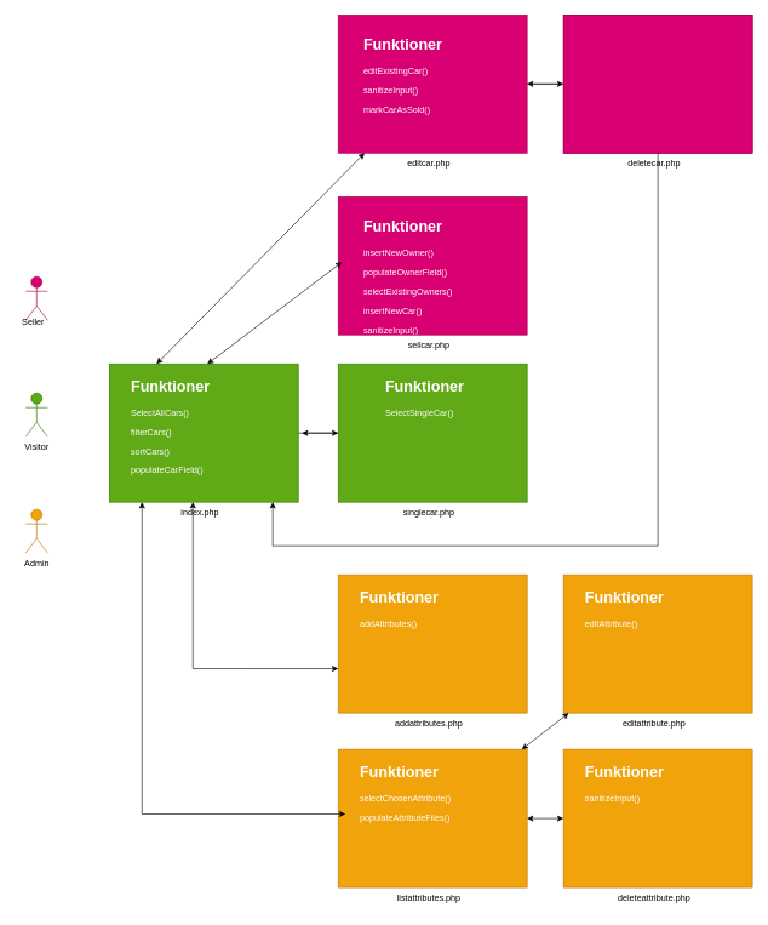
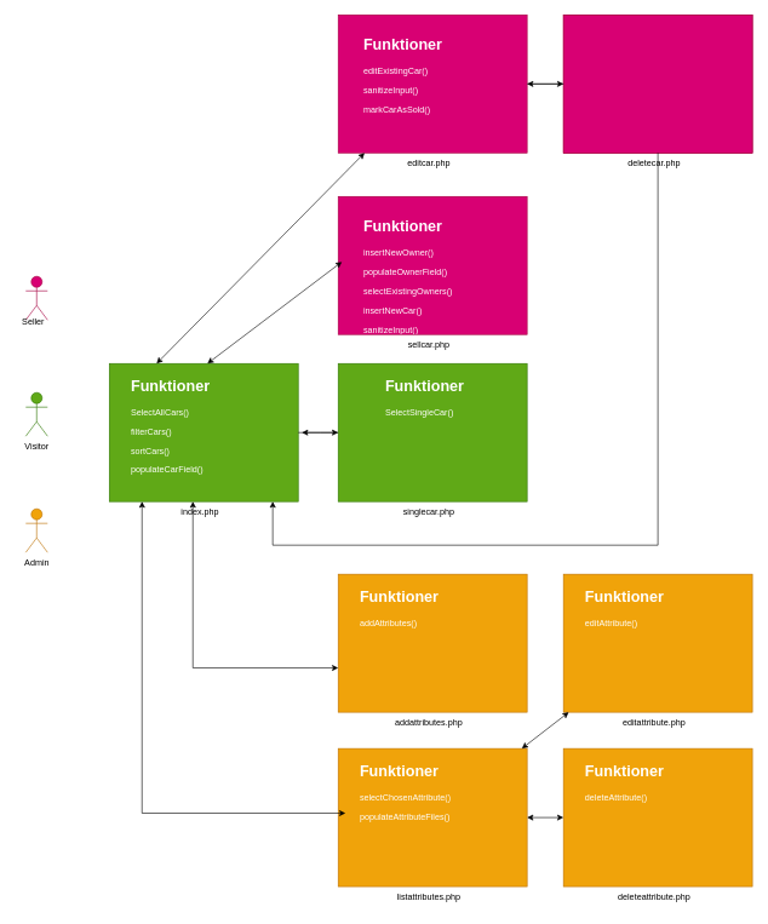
  <mxCell id="0" />
  <mxCell id="1" parent="0" />
  <mxCell id="2" value="Seller" style="shape=umlActor;verticalLabelPosition=bottom;verticalAlign=top;html=1;outlineConnect=0;fillColor=#d80073;strokeColor=#A50040;fontColor=#ffffff;" parent="1" vertex="1"><mxGeometry x="35" y="380" width="30" height="60" as="geometry" /></mxCell>
  <mxCell id="3" value="&lt;font color=&quot;#000000&quot;&gt;Visitor&lt;/font&gt;&lt;div&gt;&lt;br&gt;&lt;/div&gt;" style="shape=umlActor;verticalLabelPosition=bottom;verticalAlign=top;html=1;outlineConnect=0;fillColor=#60a917;fontColor=#ffffff;strokeColor=#2D7600;" parent="1" vertex="1"><mxGeometry x="35" y="540" width="30" height="60" as="geometry" /></mxCell>
  <mxCell id="4" value="&lt;div&gt;Admin&lt;/div&gt;" style="shape=umlActor;verticalLabelPosition=bottom;verticalAlign=top;html=1;outlineConnect=0;fillColor=#f0a30a;fontColor=#000000;strokeColor=#BD7000;" parent="1" vertex="1"><mxGeometry x="35" y="700" width="30" height="60" as="geometry" /></mxCell>
  <mxCell id="5" value="" style="group" parent="1" vertex="1" connectable="0"><mxGeometry x="150" y="500" width="260" height="220" as="geometry" /></mxCell>
  <mxCell id="6" value="" style="rounded=0;whiteSpace=wrap;html=1;fillColor=#60a917;fontColor=#ffffff;strokeColor=#2D7600;" parent="5" vertex="1"><mxGeometry width="260" height="190" as="geometry" /></mxCell>
  <mxCell id="7" value="index.php" style="text;html=1;align=center;verticalAlign=middle;whiteSpace=wrap;rounded=0;" parent="5" vertex="1"><mxGeometry x="95" y="190" width="60" height="30" as="geometry" /></mxCell>
  <mxCell id="8" value="&lt;h1&gt;&lt;font color=&quot;#ffffff&quot; style=&quot;font-size: 21px;&quot;&gt;Funktioner&lt;/font&gt;&lt;/h1&gt;&lt;p&gt;&lt;font color=&quot;#ffffff&quot;&gt;SelectAllCars()&lt;/font&gt;&lt;/p&gt;&lt;p&gt;&lt;font color=&quot;#ffffff&quot;&gt;filterCars()&lt;/font&gt;&lt;/p&gt;&lt;p&gt;&lt;font color=&quot;#ffffff&quot;&gt;sortCars()&lt;/font&gt;&lt;/p&gt;&lt;p&gt;&lt;font color=&quot;#ffffff&quot;&gt;populateCarField()&lt;/font&gt;&lt;/p&gt;" style="text;html=1;spacing=5;spacingTop=-20;whiteSpace=wrap;overflow=hidden;rounded=0;" parent="5" vertex="1"><mxGeometry x="25" y="10" width="190" height="145" as="geometry" /></mxCell>
  <mxCell id="9" value="" style="group" parent="1" vertex="1" connectable="0"><mxGeometry x="465" y="500" width="260" height="220" as="geometry" /></mxCell>
  <mxCell id="10" style="edgeStyle=orthogonalEdgeStyle;rounded=0;orthogonalLoop=1;jettySize=auto;html=1;" parent="9" source="11" edge="1"><mxGeometry relative="1" as="geometry"><mxPoint x="-50" y="95.0" as="targetPoint" /></mxGeometry></mxCell>
  <mxCell id="11" value="" style="rounded=0;whiteSpace=wrap;html=1;fillColor=#60a917;fontColor=#ffffff;strokeColor=#2D7600;" parent="9" vertex="1"><mxGeometry width="260" height="190" as="geometry" /></mxCell>
  <mxCell id="12" value="singlecar.php" style="text;html=1;align=center;verticalAlign=middle;whiteSpace=wrap;rounded=0;" parent="9" vertex="1"><mxGeometry x="95" y="190" width="60" height="30" as="geometry" /></mxCell>
  <mxCell id="13" value="&lt;h1&gt;&lt;font color=&quot;#ffffff&quot; style=&quot;font-size: 21px;&quot;&gt;Funktioner&lt;/font&gt;&lt;/h1&gt;&lt;p&gt;&lt;font color=&quot;#ffffff&quot;&gt;SelectSingleCar()&lt;/font&gt;&lt;/p&gt;&lt;p&gt;&lt;br&gt;&lt;/p&gt;" style="text;html=1;spacing=5;spacingTop=-20;whiteSpace=wrap;overflow=hidden;rounded=0;" parent="9" vertex="1"><mxGeometry x="60" y="10" width="190" height="120" as="geometry" /></mxCell>
  <mxCell id="14" value="" style="group" parent="1" vertex="1" connectable="0"><mxGeometry x="465" y="270" width="260" height="220" as="geometry" /></mxCell>
  <mxCell id="15" value="" style="rounded=0;whiteSpace=wrap;html=1;fillColor=#d80073;fontColor=#ffffff;strokeColor=#A50040;" parent="14" vertex="1"><mxGeometry width="260" height="190" as="geometry" /></mxCell>
  <mxCell id="16" value="sellcar.php" style="text;html=1;align=center;verticalAlign=middle;whiteSpace=wrap;rounded=0;" parent="14" vertex="1"><mxGeometry x="95" y="190" width="60" height="30" as="geometry" /></mxCell>
  <mxCell id="17" value="&lt;h1&gt;&lt;font color=&quot;#ffffff&quot; style=&quot;font-size: 21px;&quot;&gt;Funktioner&lt;/font&gt;&lt;/h1&gt;&lt;p&gt;&lt;font color=&quot;#ffffff&quot;&gt;insertNewOwner()&lt;/font&gt;&lt;/p&gt;&lt;p&gt;&lt;font color=&quot;#ffffff&quot;&gt;populateOwnerField()&lt;/font&gt;&lt;/p&gt;&lt;p&gt;&lt;font color=&quot;#ffffff&quot;&gt;selectExistingOwners()&lt;/font&gt;&lt;/p&gt;&lt;p&gt;&lt;font color=&quot;#ffffff&quot;&gt;insertNewCar()&lt;/font&gt;&lt;/p&gt;&lt;p&gt;&lt;font color=&quot;#ffffff&quot;&gt;sanitizeInput()&lt;/font&gt;&lt;/p&gt;&lt;p&gt;&lt;br&gt;&lt;/p&gt;" style="text;html=1;spacing=5;spacingTop=-20;whiteSpace=wrap;overflow=hidden;rounded=0;" parent="14" vertex="1"><mxGeometry x="30" y="20" width="190" height="170" as="geometry" /></mxCell>
  <mxCell id="18" value="" style="group" parent="1" vertex="1" connectable="0"><mxGeometry x="465" y="20" width="260" height="220" as="geometry" /></mxCell>
  <mxCell id="19" value="editcar.php" style="text;html=1;align=center;verticalAlign=middle;whiteSpace=wrap;rounded=0;" parent="18" vertex="1"><mxGeometry x="95" y="190" width="60" height="30" as="geometry" /></mxCell>
  <mxCell id="20" value="" style="group" parent="18" vertex="1" connectable="0"><mxGeometry width="260" height="190" as="geometry" /></mxCell>
  <mxCell id="21" value="" style="rounded=0;whiteSpace=wrap;html=1;fillColor=#d80073;fontColor=#ffffff;strokeColor=#A50040;" parent="20" vertex="1"><mxGeometry width="260" height="190" as="geometry" /></mxCell>
  <mxCell id="22" value="&lt;h1&gt;&lt;font color=&quot;#ffffff&quot; style=&quot;font-size: 21px;&quot;&gt;Funktioner&lt;/font&gt;&lt;/h1&gt;&lt;p&gt;&lt;font color=&quot;#ffffff&quot;&gt;editExistingCar()&lt;/font&gt;&lt;/p&gt;&lt;p&gt;&lt;font color=&quot;#ffffff&quot;&gt;sanitizeInput()&lt;/font&gt;&lt;/p&gt;&lt;p&gt;&lt;font color=&quot;#ffffff&quot;&gt;markCarAsSold()&lt;/font&gt;&lt;/p&gt;&lt;p&gt;&lt;br&gt;&lt;/p&gt;" style="text;html=1;spacing=5;spacingTop=-20;whiteSpace=wrap;overflow=hidden;rounded=0;" parent="20" vertex="1"><mxGeometry x="30" y="20" width="190" height="150" as="geometry" /></mxCell>
  <mxCell id="23" value="" style="group" parent="1" vertex="1" connectable="0"><mxGeometry x="775" y="20" width="260" height="220" as="geometry" /></mxCell>
  <mxCell id="24" value="deletecar.php" style="text;html=1;align=center;verticalAlign=middle;whiteSpace=wrap;rounded=0;" parent="23" vertex="1"><mxGeometry x="95" y="190" width="60" height="30" as="geometry" /></mxCell>
  <mxCell id="25" value="" style="group;fillColor=#d80073;fontColor=#ffffff;strokeColor=#A50040;" parent="23" vertex="1" connectable="0"><mxGeometry width="260" height="190" as="geometry" /></mxCell>
  <mxCell id="26" value="" style="rounded=0;whiteSpace=wrap;html=1;fillColor=#d80073;fontColor=#ffffff;strokeColor=#A50040;" parent="25" vertex="1"><mxGeometry width="260" height="190" as="geometry" /></mxCell>
  <mxCell id="27" value="Seller" style="text;html=1;align=center;verticalAlign=middle;resizable=0;points=[];autosize=1;strokeColor=none;fillColor=none;" parent="1" vertex="1"><mxGeometry x="20" y="428" width="50" height="30" as="geometry" /></mxCell>
  <mxCell id="28" style="edgeStyle=orthogonalEdgeStyle;rounded=0;orthogonalLoop=1;jettySize=auto;html=1;" parent="1" source="6" target="11" edge="1"><mxGeometry relative="1" as="geometry" /></mxCell>
  <mxCell id="29" value="" style="endArrow=classic;startArrow=classic;html=1;rounded=0;" parent="1" edge="1"><mxGeometry width="50" height="50" relative="1" as="geometry"><mxPoint x="285" y="500" as="sourcePoint" /><mxPoint x="470" y="360" as="targetPoint" /></mxGeometry></mxCell>
  <mxCell id="30" value="" style="endArrow=classic;startArrow=classic;html=1;rounded=0;" parent="1" target="21" edge="1"><mxGeometry width="50" height="50" relative="1" as="geometry"><mxPoint x="215" y="500" as="sourcePoint" /><mxPoint x="265" y="450" as="targetPoint" /></mxGeometry></mxCell>
  <mxCell id="31" style="edgeStyle=orthogonalEdgeStyle;rounded=0;orthogonalLoop=1;jettySize=auto;html=1;" parent="1" source="21" target="26" edge="1"><mxGeometry relative="1" as="geometry" /></mxCell>
  <mxCell id="32" style="edgeStyle=orthogonalEdgeStyle;rounded=0;orthogonalLoop=1;jettySize=auto;html=1;entryX=1;entryY=0.5;entryDx=0;entryDy=0;" parent="1" source="26" target="21" edge="1"><mxGeometry relative="1" as="geometry" /></mxCell>
  <mxCell id="33" style="edgeStyle=orthogonalEdgeStyle;rounded=0;orthogonalLoop=1;jettySize=auto;html=1;entryX=0.865;entryY=1;entryDx=0;entryDy=0;entryPerimeter=0;" parent="1" source="26" target="6" edge="1"><mxGeometry relative="1" as="geometry"><Array as="points"><mxPoint x="905" y="750" /><mxPoint x="375" y="750" /></Array></mxGeometry></mxCell>
  <mxCell id="34" value="" style="group" parent="1" vertex="1" connectable="0"><mxGeometry x="465" y="790" width="260" height="220" as="geometry" /></mxCell>
  <mxCell id="35" value="" style="rounded=0;whiteSpace=wrap;html=1;fillColor=#f0a30a;fontColor=#000000;strokeColor=#BD7000;" parent="34" vertex="1"><mxGeometry width="260" height="190" as="geometry" /></mxCell>
  <mxCell id="36" value="addattributes.php" style="text;html=1;align=center;verticalAlign=middle;whiteSpace=wrap;rounded=0;" parent="34" vertex="1"><mxGeometry x="95" y="190" width="60" height="30" as="geometry" /></mxCell>
  <mxCell id="37" value="&lt;h1&gt;&lt;font color=&quot;#ffffff&quot; style=&quot;font-size: 21px;&quot;&gt;Funktioner&lt;/font&gt;&lt;/h1&gt;&lt;p&gt;&lt;font color=&quot;#ffffff&quot;&gt;addAttributes()&lt;/font&gt;&lt;/p&gt;" style="text;html=1;spacing=5;spacingTop=-20;whiteSpace=wrap;overflow=hidden;rounded=0;" parent="34" vertex="1"><mxGeometry x="25" y="10" width="190" height="145" as="geometry" /></mxCell>
  <mxCell id="38" value="" style="group" parent="1" vertex="1" connectable="0"><mxGeometry x="465" y="1030" width="260" height="220" as="geometry" /></mxCell>
  <mxCell id="39" value="" style="rounded=0;whiteSpace=wrap;html=1;fillColor=#f0a30a;fontColor=#000000;strokeColor=#BD7000;" parent="38" vertex="1"><mxGeometry width="260" height="190" as="geometry" /></mxCell>
  <mxCell id="40" value="listattributes.php" style="text;html=1;align=center;verticalAlign=middle;whiteSpace=wrap;rounded=0;" parent="38" vertex="1"><mxGeometry x="95" y="190" width="60" height="30" as="geometry" /></mxCell>
  <mxCell id="41" value="&lt;h1&gt;&lt;font color=&quot;#ffffff&quot; style=&quot;font-size: 21px;&quot;&gt;Funktioner&lt;/font&gt;&lt;/h1&gt;&lt;p&gt;&lt;font color=&quot;#ffffff&quot;&gt;selectChosenAttribute()&lt;/font&gt;&lt;/p&gt;&lt;p&gt;&lt;font color=&quot;#ffffff&quot;&gt;populateAttributeFiles()&lt;/font&gt;&lt;/p&gt;" style="text;html=1;spacing=5;spacingTop=-20;whiteSpace=wrap;overflow=hidden;rounded=0;" parent="38" vertex="1"><mxGeometry x="25" y="10" width="190" height="145" as="geometry" /></mxCell>
  <mxCell id="42" value="" style="group" parent="1" vertex="1" connectable="0"><mxGeometry x="775" y="790" width="260" height="220" as="geometry" /></mxCell>
  <mxCell id="43" value="" style="rounded=0;whiteSpace=wrap;html=1;fillColor=#f0a30a;fontColor=#000000;strokeColor=#BD7000;" parent="42" vertex="1"><mxGeometry width="260" height="190" as="geometry" /></mxCell>
  <mxCell id="44" value="editattribute.php" style="text;html=1;align=center;verticalAlign=middle;whiteSpace=wrap;rounded=0;" parent="42" vertex="1"><mxGeometry x="95" y="190" width="60" height="30" as="geometry" /></mxCell>
  <mxCell id="45" value="&lt;h1&gt;&lt;font color=&quot;#ffffff&quot; style=&quot;font-size: 21px;&quot;&gt;Funktioner&lt;/font&gt;&lt;/h1&gt;&lt;p&gt;&lt;font color=&quot;#ffffff&quot;&gt;editAttribute()&lt;/font&gt;&lt;/p&gt;" style="text;html=1;spacing=5;spacingTop=-20;whiteSpace=wrap;overflow=hidden;rounded=0;" parent="42" vertex="1"><mxGeometry x="25" y="10" width="190" height="145" as="geometry" /></mxCell>
  <mxCell id="46" value="" style="group" parent="1" vertex="1" connectable="0"><mxGeometry x="775" y="1030" width="260" height="220" as="geometry" /></mxCell>
  <mxCell id="47" value="" style="rounded=0;whiteSpace=wrap;html=1;fillColor=#f0a30a;fontColor=#000000;strokeColor=#BD7000;" parent="46" vertex="1"><mxGeometry width="260" height="190" as="geometry" /></mxCell>
  <mxCell id="48" value="deleteattribute.php" style="text;html=1;align=center;verticalAlign=middle;whiteSpace=wrap;rounded=0;" parent="46" vertex="1"><mxGeometry x="95" y="190" width="60" height="30" as="geometry" /></mxCell>
- <mxCell id="49" value="&lt;h1&gt;&lt;font color=&quot;#ffffff&quot; style=&quot;font-size: 21px;&quot;&gt;Funktioner&lt;/font&gt;&lt;/h1&gt;&lt;p&gt;&lt;font color=&quot;#ffffff&quot;&gt;sanitizeInput()&lt;/font&gt;&lt;/p&gt;" style="text;html=1;spacing=5;spacingTop=-20;whiteSpace=wrap;overflow=hidden;rounded=0;" parent="46" vertex="1"><mxGeometry x="25" y="10" width="190" height="145" as="geometry" /></mxCell>
+ <mxCell id="49" value="&lt;h1&gt;&lt;font color=&quot;#ffffff&quot; style=&quot;font-size: 21px;&quot;&gt;Funktioner&lt;/font&gt;&lt;/h1&gt;&lt;p&gt;&lt;font color=&quot;#ffffff&quot;&gt;deleteAttribute()&lt;/font&gt;&lt;/p&gt;" style="text;html=1;spacing=5;spacingTop=-20;whiteSpace=wrap;overflow=hidden;rounded=0;" parent="46" vertex="1"><mxGeometry x="25" y="10" width="190" height="145" as="geometry" /></mxCell>
  <mxCell id="50" style="rounded=0;orthogonalLoop=1;jettySize=auto;html=1;entryX=0;entryY=0.679;entryDx=0;entryDy=0;entryPerimeter=0;startArrow=classic;startFill=1;edgeStyle=orthogonalEdgeStyle;" parent="1" source="6" target="35" edge="1"><mxGeometry relative="1" as="geometry"><Array as="points"><mxPoint x="265" y="919" /></Array></mxGeometry></mxCell>
  <mxCell id="51" style="rounded=0;orthogonalLoop=1;jettySize=auto;html=1;entryX=0;entryY=0.679;entryDx=0;entryDy=0;entryPerimeter=0;startArrow=classic;startFill=1;edgeStyle=orthogonalEdgeStyle;" parent="1" source="6" edge="1"><mxGeometry relative="1" as="geometry"><Array as="points"><mxPoint x="195" y="1119" /></Array><mxPoint x="275" y="890" as="sourcePoint" /><mxPoint x="475" y="1119" as="targetPoint" /></mxGeometry></mxCell>
  <mxCell id="52" style="edgeStyle=orthogonalEdgeStyle;rounded=0;orthogonalLoop=1;jettySize=auto;html=1;startArrow=classic;startFill=1;" parent="1" source="39" target="47" edge="1"><mxGeometry relative="1" as="geometry" /></mxCell>
  <mxCell id="53" style="rounded=0;orthogonalLoop=1;jettySize=auto;html=1;startArrow=classic;startFill=1;" parent="1" source="39" target="43" edge="1"><mxGeometry relative="1" as="geometry" /></mxCell>
